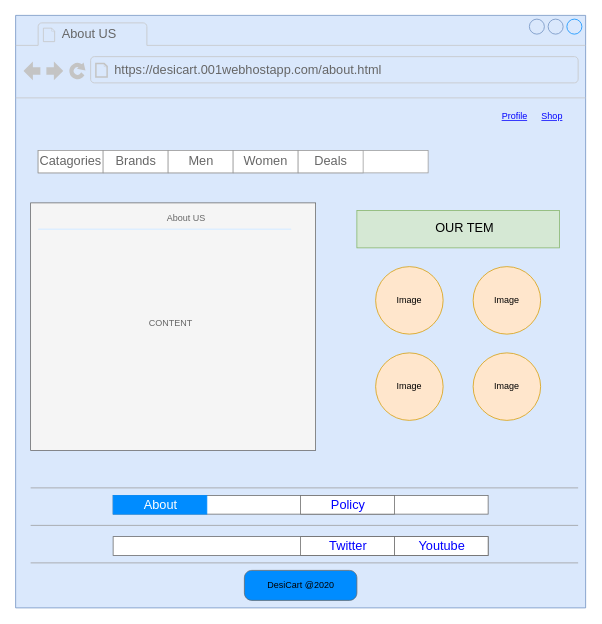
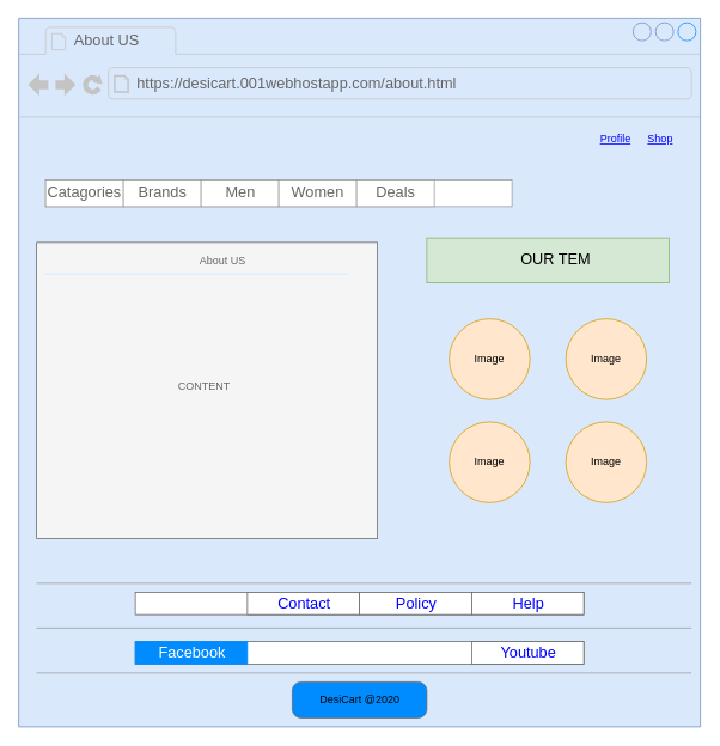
  <mxCell id="0" />
  <mxCell id="1" parent="0" />
  <mxCell id="2" value="" style="strokeWidth=1;shadow=0;dashed=0;align=center;html=1;shape=mxgraph.mockup.containers.browserWindow;rSize=0;strokeColor2=#008cff;strokeColor3=#c4c4c4;mainText=,;recursiveResize=0;fillColor=#dae8fc;strokeColor=#6c8ebf;" parent="1" vertex="1"><mxGeometry x="20" y="20" width="760" height="790" as="geometry" /></mxCell>
  <mxCell id="3" value="About US" style="strokeWidth=1;shadow=0;dashed=0;align=center;html=1;shape=mxgraph.mockup.containers.anchor;fontSize=17;fontColor=#666666;align=left;" parent="2" vertex="1"><mxGeometry x="60" y="12" width="110" height="26" as="geometry" /></mxCell>
  <mxCell id="4" value="https://desicart.001webhostapp.com/about.html" style="strokeWidth=1;shadow=0;dashed=0;align=center;html=1;shape=mxgraph.mockup.containers.anchor;rSize=0;fontSize=17;fontColor=#666666;align=left;" parent="2" vertex="1"><mxGeometry x="130" y="60" width="250" height="26" as="geometry" /></mxCell>
  <mxCell id="5" value="Profile" style="shape=rectangle;strokeColor=none;fillColor=none;linkText=;fontSize=12;fontColor=#0000ff;fontStyle=4;html=1;align=center;" parent="2" vertex="1"><mxGeometry x="635" y="120" width="60" height="30" as="geometry" /></mxCell>
  <mxCell id="6" value="Shop" style="shape=rectangle;strokeColor=none;fillColor=none;linkText=;fontSize=12;fontColor=#0000ff;fontStyle=4;html=1;align=center;" parent="2" vertex="1"><mxGeometry x="690" y="120" width="50" height="30" as="geometry" /></mxCell>
  <mxCell id="7" value="" style="strokeWidth=1;shadow=0;dashed=0;align=center;html=1;shape=mxgraph.mockup.forms.rrect;rSize=0;strokeColor=#999999;fontSize=12;" parent="2" vertex="1"><mxGeometry x="30" y="180" width="520" height="30" as="geometry" /></mxCell>
  <mxCell id="8" value="Catagories" style="strokeColor=inherit;fillColor=inherit;gradientColor=inherit;strokeWidth=1;shadow=0;dashed=0;align=center;html=1;shape=mxgraph.mockup.forms.rrect;rSize=0;fontSize=17;fontColor=#666666;" parent="7" vertex="1"><mxGeometry width="86.667" height="30" as="geometry" /></mxCell>
  <mxCell id="9" value="Brands" style="strokeColor=inherit;fillColor=inherit;gradientColor=inherit;strokeWidth=1;shadow=0;dashed=0;align=center;html=1;shape=mxgraph.mockup.forms.rrect;rSize=0;fontSize=17;fontColor=#666666;" parent="7" vertex="1"><mxGeometry x="86.667" width="86.667" height="30" as="geometry" /></mxCell>
  <mxCell id="10" value="Men" style="strokeColor=inherit;fillColor=inherit;gradientColor=inherit;strokeWidth=1;shadow=0;dashed=0;align=center;html=1;shape=mxgraph.mockup.forms.rrect;rSize=0;fontSize=17;fontColor=#666666;" parent="7" vertex="1"><mxGeometry x="173.333" width="86.667" height="30" as="geometry" /></mxCell>
  <mxCell id="11" value="Women" style="strokeColor=inherit;fillColor=inherit;gradientColor=inherit;strokeWidth=1;shadow=0;dashed=0;align=center;html=1;shape=mxgraph.mockup.forms.rrect;rSize=0;fontSize=17;fontColor=#666666;" parent="7" vertex="1"><mxGeometry x="260" width="86.667" height="30" as="geometry" /></mxCell>
  <mxCell id="12" value="Deals" style="strokeColor=inherit;fillColor=inherit;gradientColor=inherit;strokeWidth=1;shadow=0;dashed=0;align=center;html=1;shape=mxgraph.mockup.forms.rrect;rSize=0;fontSize=17;fontColor=#666666;" parent="7" vertex="1"><mxGeometry x="346.667" width="86.667" height="30" as="geometry" /></mxCell>
  <mxCell id="13" value="" style="strokeWidth=1;shadow=0;dashed=0;align=center;html=1;shape=mxgraph.mockup.forms.rrect;rSize=0;strokeColor=#666666;fillColor=#f5f5f5;fontColor=#333333;" parent="2" vertex="1"><mxGeometry x="20" y="250" width="380" height="330" as="geometry" /></mxCell>
  <mxCell id="14" value="About US" style="strokeWidth=1;shadow=0;dashed=0;align=center;html=1;shape=mxgraph.mockup.forms.anchor;fontSize=12;fontColor=#666666;align=left;resizeWidth=1;spacingLeft=0;" parent="13" vertex="1"><mxGeometry width="187.444" height="20" relative="1" as="geometry"><mxPoint x="180" y="10" as="offset" /></mxGeometry></mxCell>
  <mxCell id="15" value="" style="shape=line;strokeColor=#ddeeff;strokeWidth=2;html=1;resizeWidth=1;" parent="13" vertex="1"><mxGeometry width="337.399" height="10" relative="1" as="geometry"><mxPoint x="10" y="30" as="offset" /></mxGeometry></mxCell>
  <mxCell id="16" value="CONTENT" style="strokeWidth=1;shadow=0;dashed=0;align=center;html=1;shape=mxgraph.mockup.forms.anchor;fontSize=12;fontColor=#666666;align=left;resizeWidth=1;spacingLeft=0;" parent="13" vertex="1"><mxGeometry width="187.444" height="20" relative="1" as="geometry"><mxPoint x="156" y="150" as="offset" /></mxGeometry></mxCell>
  <mxCell id="17" value="" style="verticalLabelPosition=bottom;shadow=0;dashed=0;align=center;html=1;verticalAlign=top;strokeWidth=1;shape=mxgraph.mockup.markup.line;strokeColor=#999999;fontSize=12;" parent="2" vertex="1"><mxGeometry x="20" y="620" width="730" height="20" as="geometry" /></mxCell>
  <mxCell id="18" value="" style="verticalLabelPosition=bottom;shadow=0;dashed=0;align=center;html=1;verticalAlign=top;strokeWidth=1;shape=mxgraph.mockup.markup.line;strokeColor=#999999;fontSize=12;" parent="2" vertex="1"><mxGeometry x="20" y="670" width="730" height="20" as="geometry" /></mxCell>
  <mxCell id="19" value="" style="verticalLabelPosition=bottom;shadow=0;dashed=0;align=center;html=1;verticalAlign=top;strokeWidth=1;shape=mxgraph.mockup.markup.line;strokeColor=#999999;fontSize=12;" parent="2" vertex="1"><mxGeometry x="20" y="720" width="730" height="20" as="geometry" /></mxCell>
  <mxCell id="20" value="DesiCart @2020" style="strokeWidth=1;shadow=0;dashed=0;align=center;html=1;shape=mxgraph.mockup.buttons.multiButton;fillColor=#008cff;strokeColor=#666666;mainText=;subText=;fontSize=12;" parent="2" vertex="1"><mxGeometry x="305" y="740" width="150" height="40" as="geometry" /></mxCell>
  <mxCell id="21" value="" style="strokeWidth=1;shadow=0;dashed=0;align=center;html=1;shape=mxgraph.mockup.anchor;fontSize=16;fontColor=#ffffff;fontStyle=1;whiteSpace=wrap;" parent="20" vertex="1"><mxGeometry y="6.4" width="150" height="16" as="geometry" /></mxCell>
  <mxCell id="22" value="" style="strokeWidth=1;shadow=0;dashed=0;align=center;html=1;shape=mxgraph.mockup.anchor;fontSize=12;fontColor=#ffffff;fontStyle=1;whiteSpace=wrap;" parent="20" vertex="1"><mxGeometry y="24" width="150" height="8" as="geometry" /></mxCell>
  <mxCell id="23" value="" style="strokeWidth=1;shadow=0;dashed=0;align=center;html=1;shape=mxgraph.mockup.text.rrect;rSize=0;strokeColor=#666666;fontSize=12;" parent="2" vertex="1"><mxGeometry x="130" y="695" width="500" height="25" as="geometry" /></mxCell>
- <mxCell id="24" value="Twitter" style="strokeColor=inherit;fillColor=inherit;gradientColor=inherit;strokeWidth=1;shadow=0;dashed=0;align=center;html=1;shape=mxgraph.mockup.text.rrect;rSize=0;fontSize=17;fontColor=#0000ff;" parent="23" vertex="1"><mxGeometry x="250" width="125" height="25" as="geometry" /></mxCell>
  <mxCell id="25" value="Youtube" style="strokeColor=inherit;fillColor=inherit;gradientColor=inherit;strokeWidth=1;shadow=0;dashed=0;align=center;html=1;shape=mxgraph.mockup.text.rrect;rSize=0;fontSize=17;fontColor=#0000ff;" parent="23" vertex="1"><mxGeometry x="375" width="125" height="25" as="geometry" /></mxCell>
+ <mxCell id="26" value="Facebook" style="strokeWidth=1;shadow=0;dashed=0;align=center;html=1;shape=mxgraph.mockup.text.rrect;rSize=0;fontSize=17;fontColor=#ffffff;fillColor=#008cff;strokeColor=#008cff;" parent="23" vertex="1"><mxGeometry width="125" height="25" as="geometry" /></mxCell>
  <mxCell id="27" value="" style="strokeWidth=1;shadow=0;dashed=0;align=center;html=1;shape=mxgraph.mockup.text.rrect;rSize=0;strokeColor=#666666;fontSize=12;" parent="2" vertex="1"><mxGeometry x="130" y="640" width="500" height="25" as="geometry" /></mxCell>
+ <mxCell id="28" value="Contact" style="strokeColor=inherit;fillColor=inherit;gradientColor=inherit;strokeWidth=1;shadow=0;dashed=0;align=center;html=1;shape=mxgraph.mockup.text.rrect;rSize=0;fontSize=17;fontColor=#0000ff;" parent="27" vertex="1"><mxGeometry x="125" width="125" height="25" as="geometry" /></mxCell>
  <mxCell id="29" value="Policy" style="strokeColor=inherit;fillColor=inherit;gradientColor=inherit;strokeWidth=1;shadow=0;dashed=0;align=center;html=1;shape=mxgraph.mockup.text.rrect;rSize=0;fontSize=17;fontColor=#0000ff;" parent="27" vertex="1"><mxGeometry x="250" width="125" height="25" as="geometry" /></mxCell>
- <mxCell id="31" value="About" style="strokeWidth=1;shadow=0;dashed=0;align=center;html=1;shape=mxgraph.mockup.text.rrect;rSize=0;fontSize=17;fontColor=#ffffff;fillColor=#008cff;strokeColor=#008cff;" parent="27" vertex="1"><mxGeometry width="125" height="25" as="geometry" /></mxCell>
- <mxCell id="32" value="&lt;blockquote style=&quot;margin: 0 0 0 40px ; border: none ; padding: 0px&quot;&gt;&lt;blockquote style=&quot;margin: 0 0 0 40px ; border: none ; padding: 0px&quot;&gt;&amp;nbsp; &amp;nbsp; OUR TEM&lt;/blockquote&gt;&lt;/blockquote&gt;" style="strokeWidth=1;shadow=0;dashed=0;align=center;html=1;shape=mxgraph.mockup.text.textBox;align=left;fontSize=17;spacingLeft=4;spacingTop=-3;mainText=;fillColor=#d5e8d4;strokeColor=#82b366;" parent="2" vertex="1"><mxGeometry x="455" y="260" width="270" height="50" as="geometry" /></mxCell>
+ <mxCell id="30" value="Help" style="strokeColor=inherit;fillColor=inherit;gradientColor=inherit;strokeWidth=1;shadow=0;dashed=0;align=center;html=1;shape=mxgraph.mockup.text.rrect;rSize=0;fontSize=17;fontColor=#0000ff;" parent="27" vertex="1"><mxGeometry x="375" width="125" height="25" as="geometry" /></mxCell>
+ <mxCell id="32" value="&lt;blockquote style=&quot;margin: 0 0 0 40px ; border: none ; padding: 0px&quot;&gt;&lt;blockquote style=&quot;margin: 0 0 0 40px ; border: none ; padding: 0px&quot;&gt;&amp;nbsp; &amp;nbsp; OUR TEM&lt;/blockquote&gt;&lt;/blockquote&gt;" style="strokeWidth=1;shadow=0;dashed=0;align=center;html=1;shape=mxgraph.mockup.text.textBox;align=left;fontSize=17;spacingLeft=4;spacingTop=-3;mainText=;fillColor=#d5e8d4;strokeColor=#82b366;" parent="2" vertex="1"><mxGeometry x="455" y="245" width="270" height="50" as="geometry" /></mxCell>
  <mxCell id="33" value="Image" style="ellipse;whiteSpace=wrap;html=1;aspect=fixed;fillColor=#ffe6cc;strokeColor=#d79b00;" vertex="1" parent="2"><mxGeometry x="480" y="335" width="90" height="90" as="geometry" /></mxCell>
  <mxCell id="34" value="Image" style="ellipse;whiteSpace=wrap;html=1;aspect=fixed;fillColor=#ffe6cc;strokeColor=#d79b00;" vertex="1" parent="2"><mxGeometry x="610" y="335" width="90" height="90" as="geometry" /></mxCell>
  <mxCell id="35" value="Image" style="ellipse;whiteSpace=wrap;html=1;aspect=fixed;fillColor=#ffe6cc;strokeColor=#d79b00;" vertex="1" parent="2"><mxGeometry x="480" y="450" width="90" height="90" as="geometry" /></mxCell>
  <mxCell id="36" value="Image" style="ellipse;whiteSpace=wrap;html=1;aspect=fixed;fillColor=#ffe6cc;strokeColor=#d79b00;" vertex="1" parent="2"><mxGeometry x="610" y="450" width="90" height="90" as="geometry" /></mxCell>
